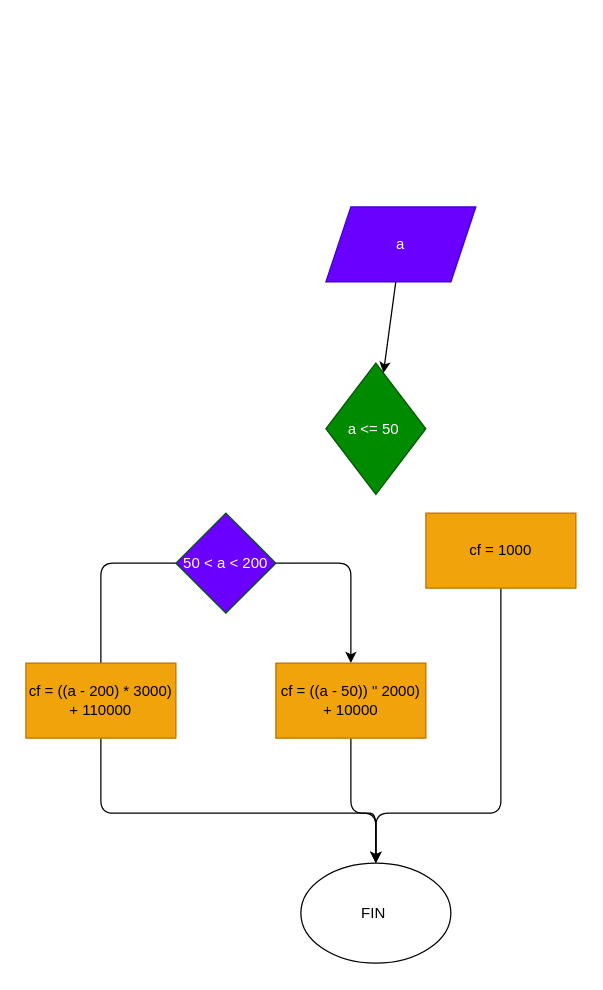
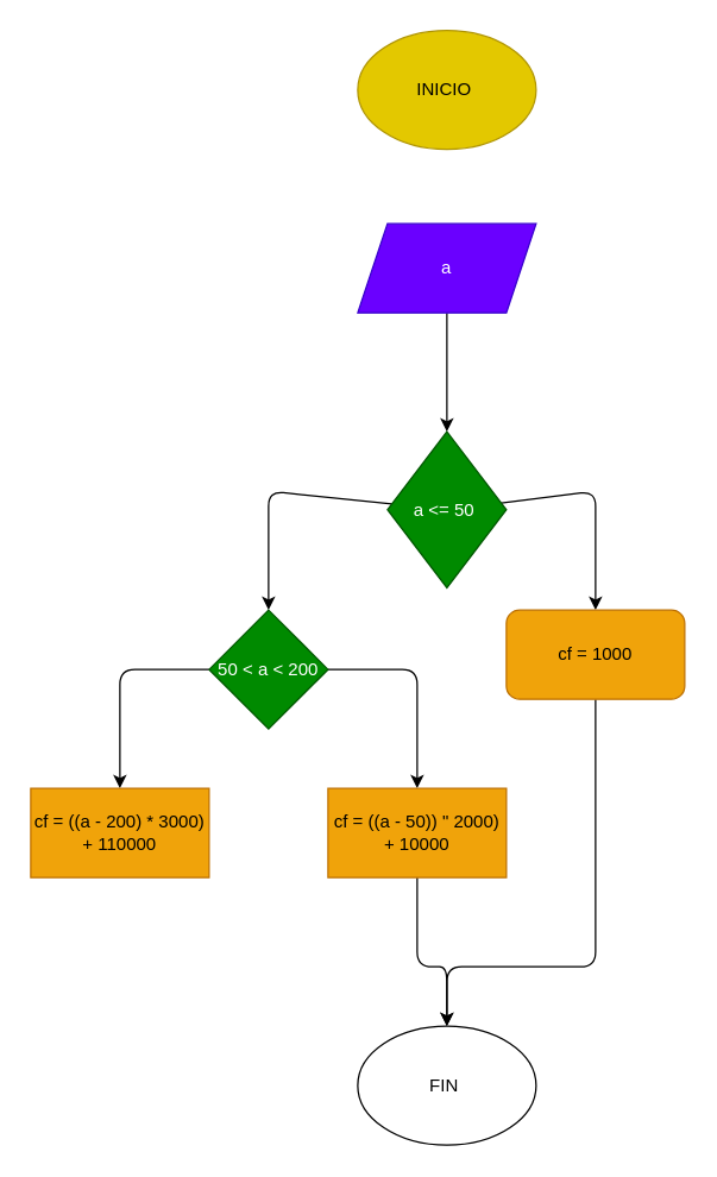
  <mxCell id="0" />
  <mxCell id="1" parent="0" />
+ <mxCell id="2" value="INICIO&amp;nbsp;" style="ellipse;whiteSpace=wrap;html=1;fillColor=#e3c800;fontColor=#000000;strokeColor=#B09500;" vertex="1" parent="1"><mxGeometry x="240" y="20" width="120" height="80" as="geometry" /></mxCell>
  <mxCell id="3" value="" style="edgeStyle=none;html=1;" edge="1" parent="1" source="4" target="7"><mxGeometry relative="1" as="geometry" /></mxCell>
- <mxCell id="4" value="a" style="shape=parallelogram;perimeter=parallelogramPerimeter;whiteSpace=wrap;html=1;fixedSize=1;fillColor=#6a00ff;fontColor=#ffffff;strokeColor=#3700CC;" vertex="1" parent="1"><mxGeometry x="260" y="165" width="120" height="60" as="geometry" /></mxCell>
+ <mxCell id="4" value="a" style="shape=parallelogram;perimeter=parallelogramPerimeter;whiteSpace=wrap;html=1;fixedSize=1;fillColor=#6a00ff;fontColor=#ffffff;strokeColor=#3700CC;" vertex="1" parent="1"><mxGeometry x="240" y="150" width="120" height="60" as="geometry" /></mxCell>
+ <mxCell id="5" style="edgeStyle=none;html=1;entryX=0.5;entryY=0;entryDx=0;entryDy=0;" edge="1" parent="1" source="7" target="9"><mxGeometry relative="1" as="geometry"><Array as="points"><mxPoint x="400" y="330" /></Array></mxGeometry></mxCell>
+ <mxCell id="6" value="" style="edgeStyle=none;html=1;" edge="1" parent="1" source="7" target="12"><mxGeometry relative="1" as="geometry"><Array as="points"><mxPoint x="180" y="330" /></Array></mxGeometry></mxCell>
  <mxCell id="7" value="a &amp;lt;= 50&amp;nbsp;" style="rhombus;whiteSpace=wrap;html=1;fillColor=#008a00;fontColor=#ffffff;strokeColor=#005700;" vertex="1" parent="1"><mxGeometry x="260" y="290" width="80" height="105" as="geometry" /></mxCell>
  <mxCell id="8" style="edgeStyle=none;html=1;" edge="1" parent="1" source="9"><mxGeometry relative="1" as="geometry"><mxPoint x="300" y="690" as="targetPoint" /><Array as="points"><mxPoint x="400" y="650" /><mxPoint x="300" y="650" /></Array></mxGeometry></mxCell>
- <mxCell id="9" value="cf = 1000" style="rounded=0;whiteSpace=wrap;html=1;fillColor=#f0a30a;fontColor=#000000;strokeColor=#BD7000;" vertex="1" parent="1"><mxGeometry x="340" y="410" width="120" height="60" as="geometry" /></mxCell>
+ <mxCell id="9" value="cf = 1000" style="whiteSpace=wrap;html=1;fillColor=#f0a30a;fontColor=#000000;strokeColor=#BD7000;rounded=1;" vertex="1" parent="1"><mxGeometry x="340" y="410" width="120" height="60" as="geometry" /></mxCell>
  <mxCell id="10" value="" style="edgeStyle=none;html=1;" edge="1" parent="1" source="12" target="14"><mxGeometry relative="1" as="geometry"><Array as="points"><mxPoint x="280" y="450" /></Array></mxGeometry></mxCell>
- <mxCell id="11" value="" style="edgeStyle=none;html=1;entryX=0.5;entryY=0;entryDx=0;entryDy=0;endArrow=none;" edge="1" parent="1" source="12" target="16"><mxGeometry relative="1" as="geometry"><mxPoint x="60" y="530" as="targetPoint" /><Array as="points"><mxPoint x="80" y="450" /></Array></mxGeometry></mxCell>
- <mxCell id="12" value="50 &amp;lt; a &amp;lt; 200" style="rhombus;whiteSpace=wrap;html=1;fillColor=#6a00ff;fontColor=#ffffff;strokeColor=#005700;" vertex="1" parent="1"><mxGeometry x="140" y="410" width="80" height="80" as="geometry" /></mxCell>
+ <mxCell id="11" value="" style="edgeStyle=none;html=1;entryX=0.5;entryY=0;entryDx=0;entryDy=0;" edge="1" parent="1" source="12" target="16"><mxGeometry relative="1" as="geometry"><mxPoint x="60" y="530" as="targetPoint" /><Array as="points"><mxPoint x="80" y="450" /></Array></mxGeometry></mxCell>
+ <mxCell id="12" value="50 &amp;lt; a &amp;lt; 200" style="rhombus;whiteSpace=wrap;html=1;fillColor=#008a00;fontColor=#ffffff;strokeColor=#005700;" vertex="1" parent="1"><mxGeometry x="140" y="410" width="80" height="80" as="geometry" /></mxCell>
  <mxCell id="13" style="edgeStyle=none;html=1;" edge="1" parent="1" source="14"><mxGeometry relative="1" as="geometry"><mxPoint x="300" y="690" as="targetPoint" /><Array as="points"><mxPoint x="280" y="650" /><mxPoint x="300" y="650" /></Array></mxGeometry></mxCell>
  <mxCell id="14" value="cf = ((a - 50)) &quot; 2000) + 10000" style="whiteSpace=wrap;html=1;fillColor=#f0a30a;fontColor=#000000;strokeColor=#BD7000;" vertex="1" parent="1"><mxGeometry x="220" y="530" width="120" height="60" as="geometry" /></mxCell>
- <mxCell id="15" style="edgeStyle=none;html=1;entryX=0.5;entryY=0;entryDx=0;entryDy=0;" edge="1" parent="1" source="16" target="17"><mxGeometry relative="1" as="geometry"><Array as="points"><mxPoint x="80" y="650" /><mxPoint x="300" y="650" /></Array></mxGeometry></mxCell>
  <mxCell id="16" value="cf = ((a - 200) * 3000) + 110000" style="whiteSpace=wrap;html=1;fillColor=#f0a30a;fontColor=#000000;strokeColor=#BD7000;" vertex="1" parent="1"><mxGeometry x="20" y="530" width="120" height="60" as="geometry" /></mxCell>
  <mxCell id="17" value="FIN&amp;nbsp;" style="ellipse;whiteSpace=wrap;html=1;" vertex="1" parent="1"><mxGeometry x="240" y="690" width="120" height="80" as="geometry" /></mxCell>
